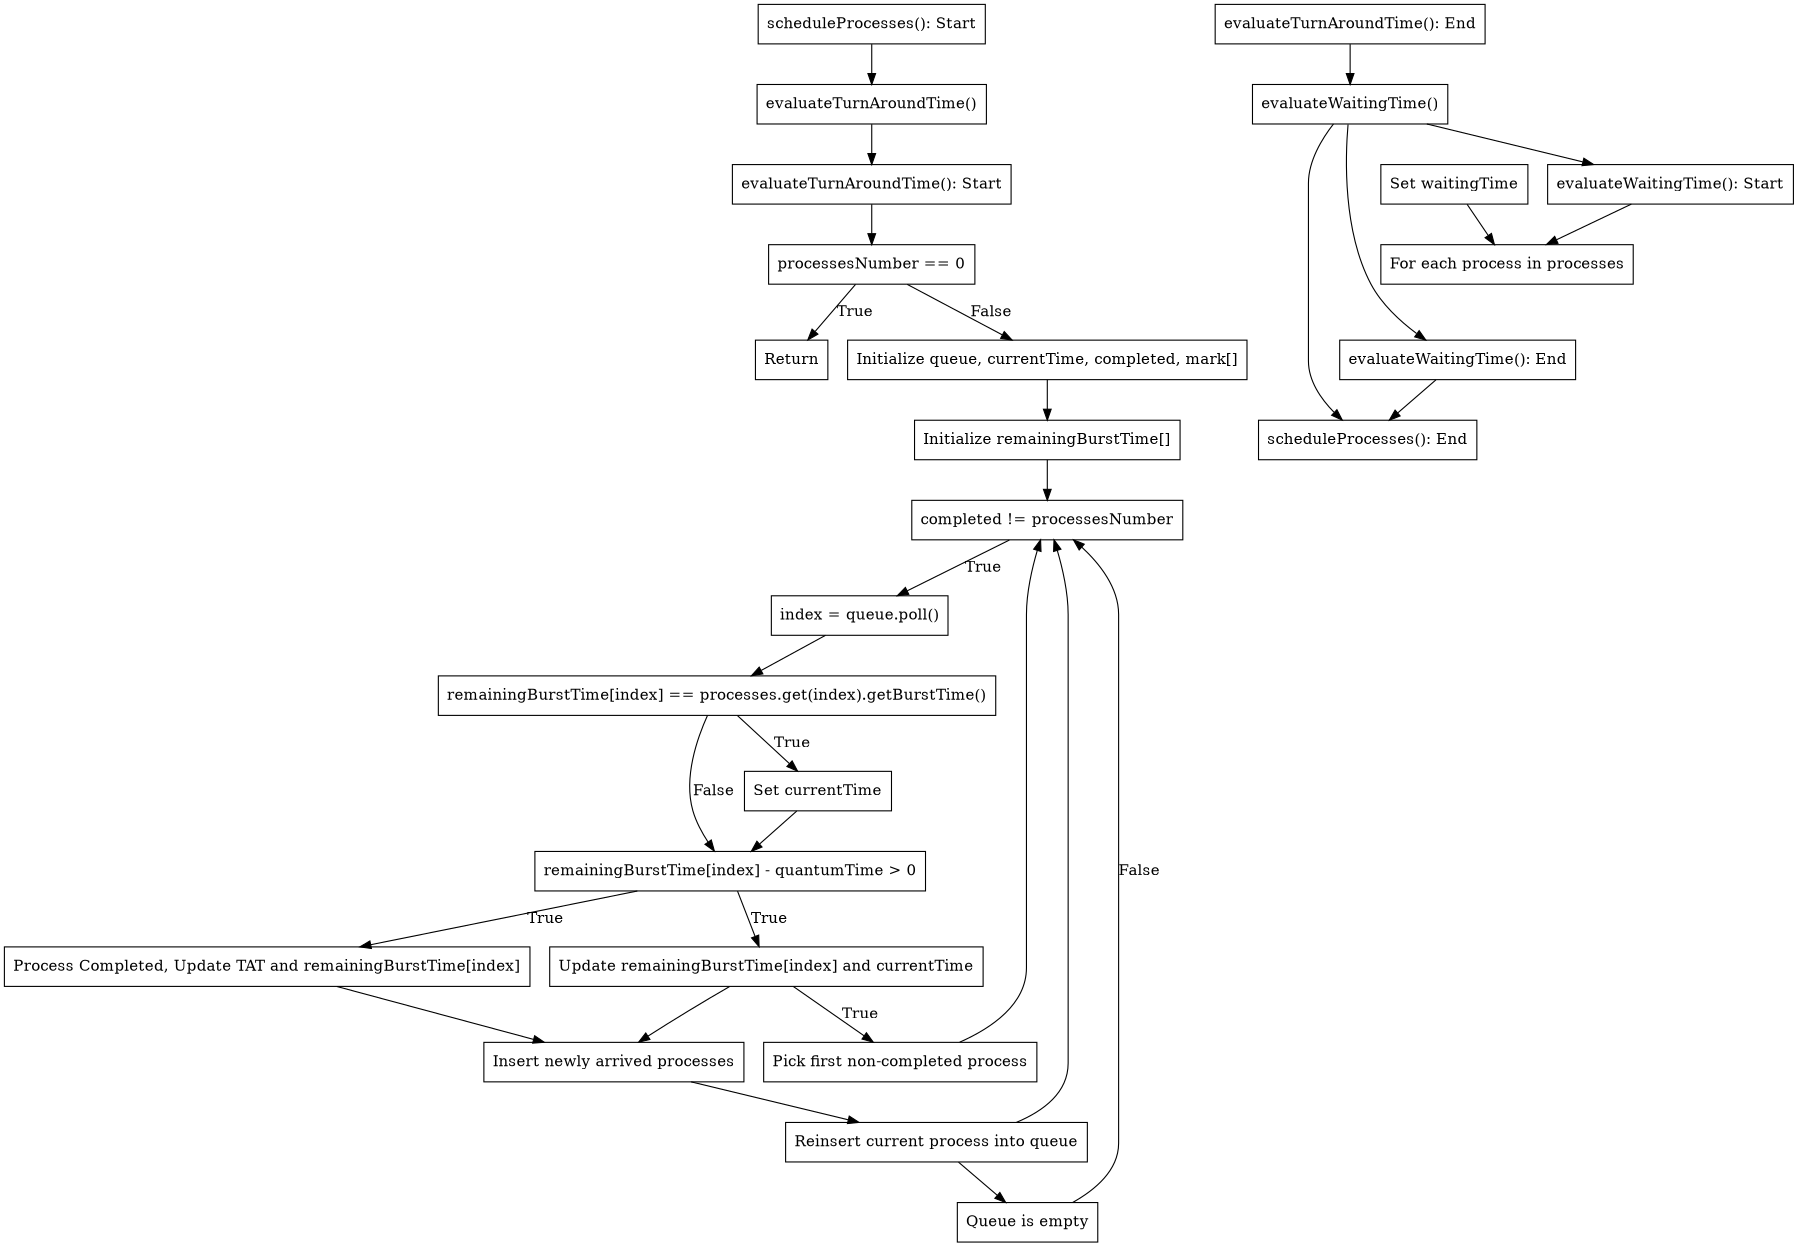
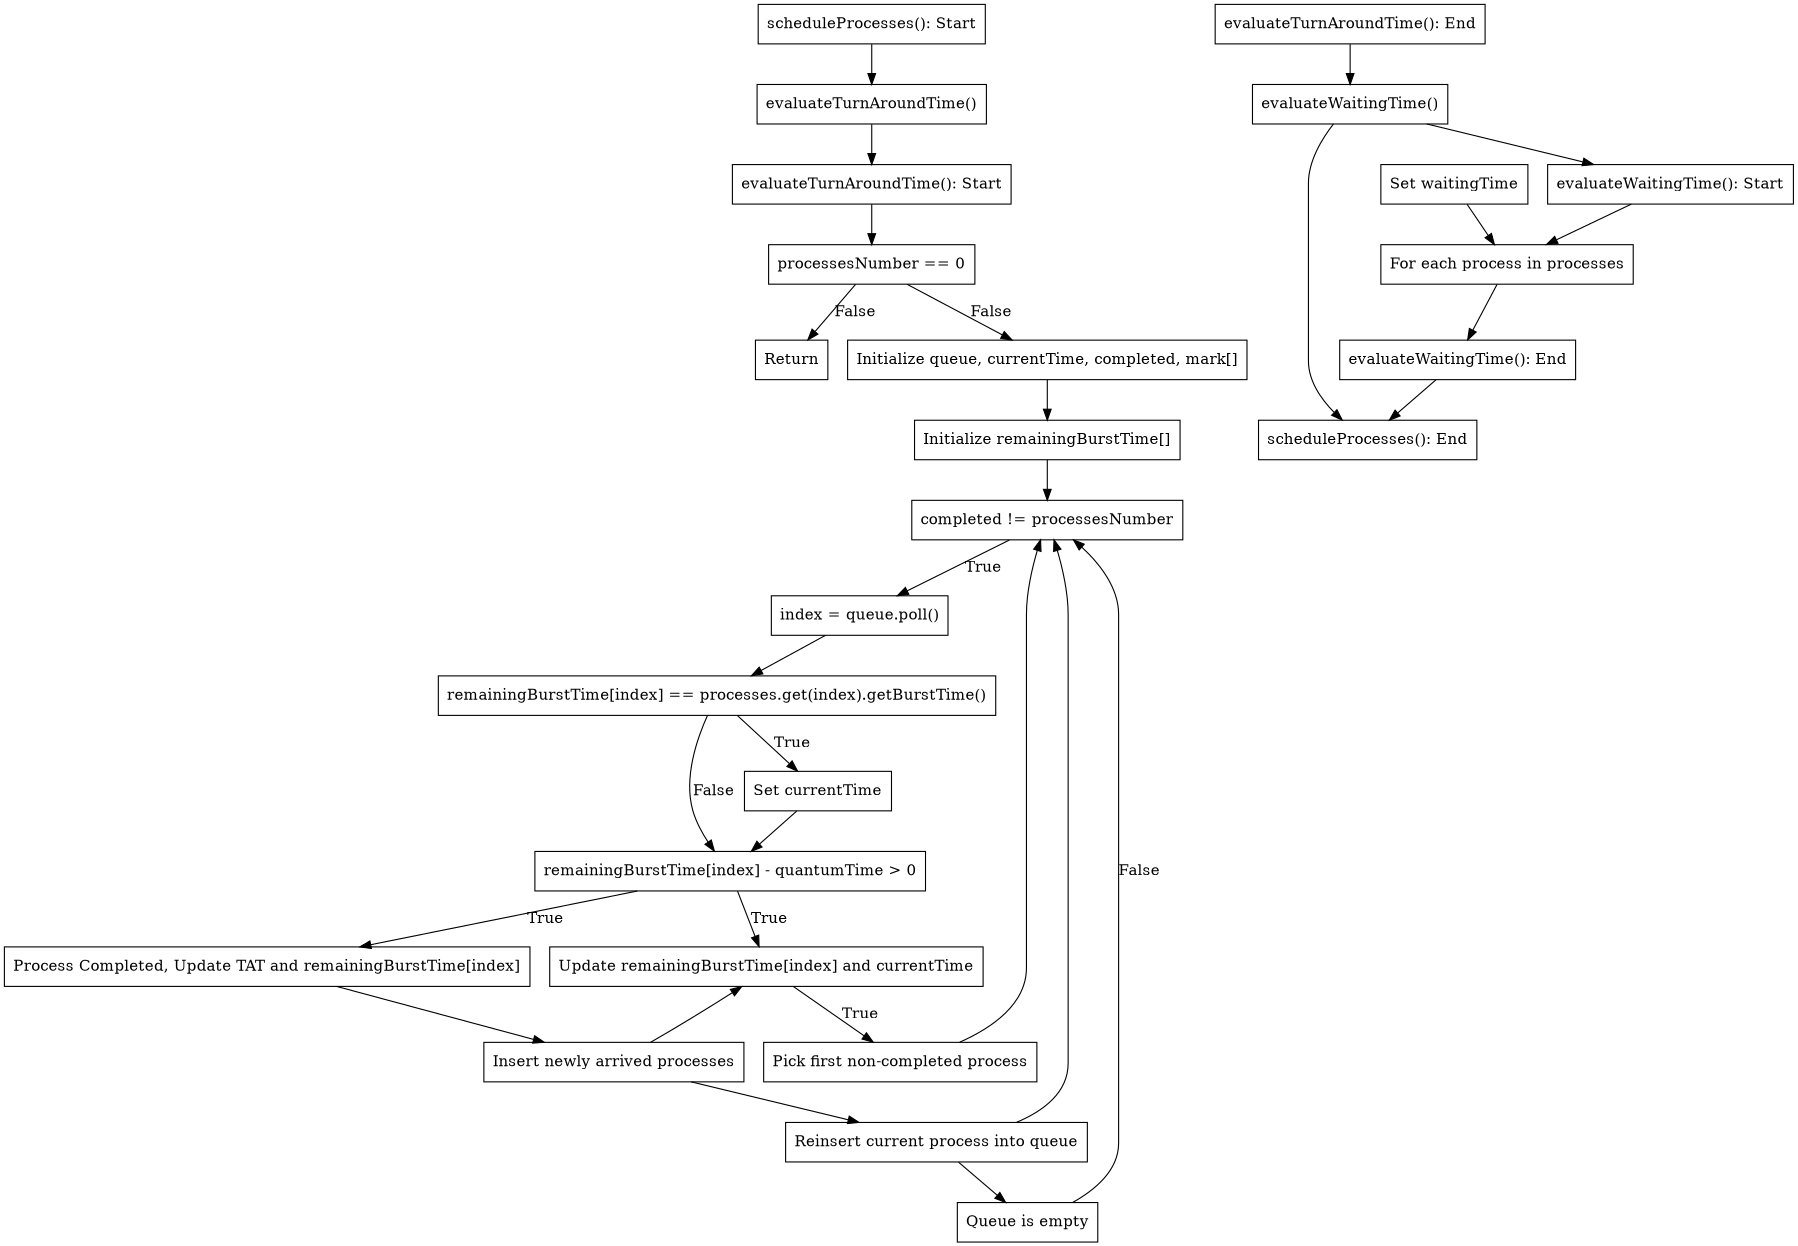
  digraph {
    node [shape=box]
    n1 [label="scheduleProcesses(): Start"]
    n2 [label="evaluateTurnAroundTime()"]
    n3 [label="evaluateTurnAroundTime(): Start"]
    n4 [label="evaluateWaitingTime()"]
    n5 [label="scheduleProcesses(): End"]
    n6 [label="evaluateWaitingTime(): Start"]
    n7 [label="processesNumber == 0"]
    n8 [label="For each process in processes"]
    n9 [label=Return]
    n10 [label="Initialize queue, currentTime, completed, mark[]"]
    n11 [label="Initialize remainingBurstTime[]"]
    n12 [label="completed != processesNumber"]
    n13 [label="index = queue.poll()"]
    n14 [label="remainingBurstTime[index] == processes.get(index).getBurstTime()"]
    n15 [label="evaluateTurnAroundTime(): End"]
    n16 [label="Set currentTime"]
    n17 [label="remainingBurstTime[index] - quantumTime > 0"]
    n18 [label="Update remainingBurstTime[index] and currentTime"]
    n19 [label="Process Completed, Update TAT and remainingBurstTime[index]"]
    n20 [label="Insert newly arrived processes"]
    n21 [label="Pick first non-completed process"]
    n22 [label="Reinsert current process into queue"]
    n23 [label="Queue is empty"]
    n24 [label="evaluateWaitingTime(): End"]
    n25 [label="Set waitingTime"]
    n1 -> n2
    n2 -> n3
    n3 -> n7
    n4 -> n5
    n4 -> n6
    n6 -> n8
-   n7 -> n9 [label=True]
+   n7 -> n9 [label=False]
    n7 -> n10 [label=False]
-   n4 -> n24
+   n8 -> n24
    n10 -> n11
    n11 -> n12
    n12 -> n13 [label=True]
    n13 -> n14
    n14 -> n16 [label=True]
    n14 -> n17 [label=False]
    n15 -> n4
    n16 -> n17
    n17 -> n18 [label=True]
    n17 -> n19 [label=True]
-   n18 -> n20
+   n20 -> n18
    n18 -> n21 [label=True]
    n19 -> n20
    n20 -> n22
    n21 -> n12
    n22 -> n12
    n22 -> n23
    n23 -> n12 [label=False]
    n24 -> n5
    n25 -> n8
  }
